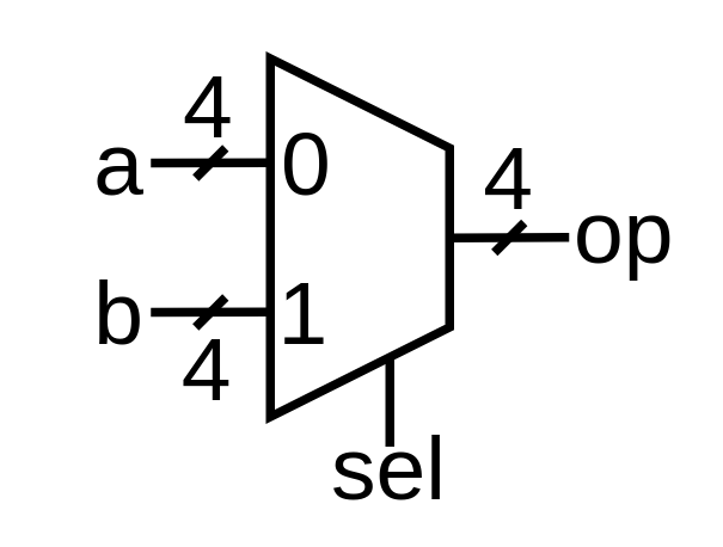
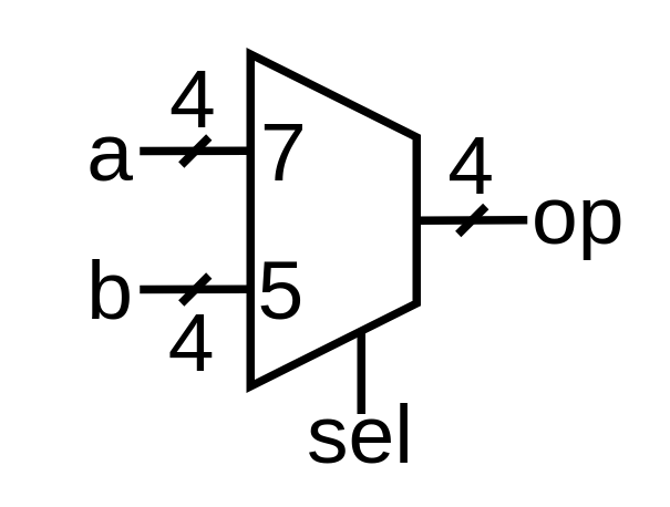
  <mxCell id="0" />
  <mxCell id="1" parent="0" />
  <mxCell id="2" value="" style="shape=trapezoid;perimeter=trapezoidPerimeter;whiteSpace=wrap;html=1;fixedSize=1;rotation=-90;flipH=1;flipV=1;size=30.0;strokeWidth=3;" vertex="1" parent="1"><mxGeometry x="60" y="49" width="120" height="60" as="geometry" /></mxCell>
- <mxCell id="3" value="0" style="text;html=1;strokeColor=none;fillColor=none;align=left;verticalAlign=middle;whiteSpace=wrap;rounded=0;fontSize=30;" vertex="1" parent="1"><mxGeometry x="92" y="39" width="30" height="30" as="geometry" /></mxCell>
- <mxCell id="4" value="&lt;font style=&quot;font-size: 30px;&quot;&gt;1&lt;/font&gt;" style="text;html=1;strokeColor=none;fillColor=none;align=left;verticalAlign=middle;whiteSpace=wrap;rounded=0;" vertex="1" parent="1"><mxGeometry x="91" y="89" width="30" height="30" as="geometry" /></mxCell>
+ <mxCell id="3" value="7" style="text;html=1;strokeColor=none;fillColor=none;align=left;verticalAlign=middle;whiteSpace=wrap;rounded=0;fontSize=30;" vertex="1" parent="1"><mxGeometry x="92" y="39" width="30" height="30" as="geometry" /></mxCell>
+ <mxCell id="4" value="&lt;font style=&quot;font-size: 30px;&quot;&gt;5&lt;/font&gt;" style="text;html=1;strokeColor=none;fillColor=none;align=left;verticalAlign=middle;whiteSpace=wrap;rounded=0;" vertex="1" parent="1"><mxGeometry x="91" y="89" width="30" height="30" as="geometry" /></mxCell>
  <mxCell id="5" value="" style="endArrow=none;html=1;rounded=0;strokeWidth=3;" edge="1" parent="1"><mxGeometry width="50" height="50" relative="1" as="geometry"><mxPoint x="50" y="104" as="sourcePoint" /><mxPoint x="90" y="103.86" as="targetPoint" /></mxGeometry></mxCell>
  <mxCell id="6" value="" style="endArrow=none;html=1;rounded=0;strokeWidth=3;" edge="1" parent="1"><mxGeometry width="50" height="50" relative="1" as="geometry"><mxPoint x="50" y="54" as="sourcePoint" /><mxPoint x="90" y="53.86" as="targetPoint" /></mxGeometry></mxCell>
  <mxCell id="7" value="a" style="text;html=1;strokeColor=none;fillColor=none;align=right;verticalAlign=middle;whiteSpace=wrap;rounded=0;fontSize=30;" vertex="1" parent="1"><mxGeometry x="20" y="39" width="30" height="30" as="geometry" /></mxCell>
  <mxCell id="8" value="b" style="text;html=1;strokeColor=none;fillColor=none;align=right;verticalAlign=middle;whiteSpace=wrap;rounded=0;fontSize=30;" vertex="1" parent="1"><mxGeometry x="20" y="89" width="30" height="30" as="geometry" /></mxCell>
  <mxCell id="9" value="" style="endArrow=none;html=1;rounded=0;strokeWidth=3;" edge="1" parent="1"><mxGeometry width="50" height="50" relative="1" as="geometry"><mxPoint x="65" y="59" as="sourcePoint" /><mxPoint x="75" y="49" as="targetPoint" /></mxGeometry></mxCell>
  <mxCell id="10" value="" style="endArrow=none;html=1;rounded=0;strokeWidth=3;" edge="1" parent="1"><mxGeometry width="50" height="50" relative="1" as="geometry"><mxPoint x="65" y="109" as="sourcePoint" /><mxPoint x="75" y="99" as="targetPoint" /></mxGeometry></mxCell>
  <mxCell id="11" value="4" style="text;html=1;strokeColor=none;fillColor=none;align=center;verticalAlign=middle;whiteSpace=wrap;rounded=0;fontSize=30;" vertex="1" parent="1"><mxGeometry x="53.5" y="20" width="31" height="30" as="geometry" /></mxCell>
  <mxCell id="12" value="&lt;font style=&quot;font-size: 30px;&quot;&gt;4&lt;/font&gt;" style="text;html=1;strokeColor=none;fillColor=none;align=center;verticalAlign=middle;whiteSpace=wrap;rounded=0;" vertex="1" parent="1"><mxGeometry x="59" y="113" width="20" height="20" as="geometry" /></mxCell>
  <mxCell id="13" value="" style="endArrow=none;html=1;rounded=0;strokeWidth=3;" edge="1" parent="1"><mxGeometry width="50" height="50" relative="1" as="geometry"><mxPoint x="150" y="79.06" as="sourcePoint" /><mxPoint x="190" y="78.92" as="targetPoint" /></mxGeometry></mxCell>
  <mxCell id="14" value="" style="endArrow=none;html=1;rounded=0;strokeWidth=3;" edge="1" parent="1"><mxGeometry width="50" height="50" relative="1" as="geometry"><mxPoint x="165" y="84" as="sourcePoint" /><mxPoint x="175" y="74" as="targetPoint" /></mxGeometry></mxCell>
  <mxCell id="15" value="4" style="text;html=1;strokeColor=none;fillColor=none;align=center;verticalAlign=middle;whiteSpace=wrap;rounded=0;fontSize=30;" vertex="1" parent="1"><mxGeometry x="160" y="49" width="20" height="20" as="geometry" /></mxCell>
  <mxCell id="16" value="op" style="text;html=1;strokeColor=none;fillColor=none;align=left;verticalAlign=middle;whiteSpace=wrap;rounded=0;fontSize=30;" vertex="1" parent="1"><mxGeometry x="190" y="59" width="30" height="35" as="geometry" /></mxCell>
  <mxCell id="17" value="" style="endArrow=none;html=1;rounded=0;strokeWidth=3;" edge="1" parent="1"><mxGeometry width="50" height="50" relative="1" as="geometry"><mxPoint x="130" y="119" as="sourcePoint" /><mxPoint x="130" y="149" as="targetPoint" /></mxGeometry></mxCell>
  <mxCell id="18" value="&lt;font style=&quot;font-size: 30px;&quot;&gt;sel&lt;/font&gt;" style="text;html=1;strokeColor=none;fillColor=none;align=center;verticalAlign=middle;whiteSpace=wrap;rounded=0;" vertex="1" parent="1"><mxGeometry x="110" y="151" width="40" height="10" as="geometry" /></mxCell>
